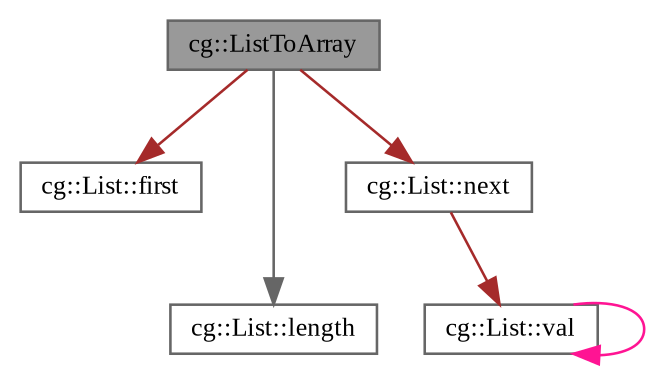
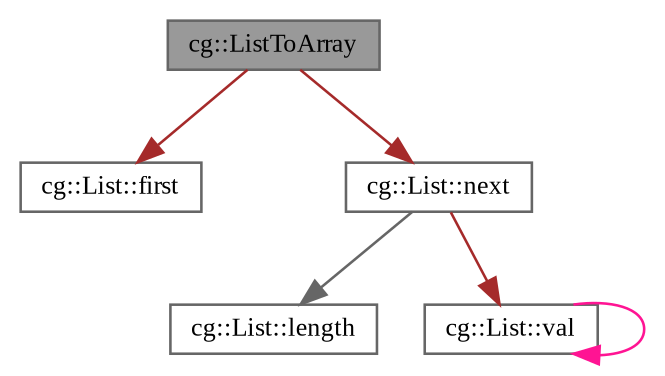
  digraph {
    fontname="Liberation Serif"
    rankdir=TB
    node [color=grey40 fillcolor=white fontname="Liberation Serif" fontsize=10 shape=box style=filled]
    edge [color=brown fontname="Liberation Serif" fontsize=10 labelfontname=Helvetica labelfontsize=10 style=solid]
    n1 [color=gray40 fillcolor=grey60 fontcolor=black height=0.2 label="cg::ListToArray" width=0.4]
    n2 [height=0.2 label="cg::List::first" width=0.4]
    n3 [height=0.2 label="cg::List::length" width=0.4]
    n4 [height=0.2 label="cg::List::next" width=0.4]
    n5 [height=0.2 label="cg::List::val" width=0.4]
    n1 -> n2
-   n1 -> n3 [color=gray40]
+   n4 -> n3 [color=gray40]
    n1 -> n4
    n4 -> n5
    n5 -> n5 [color=deeppink]
  }
